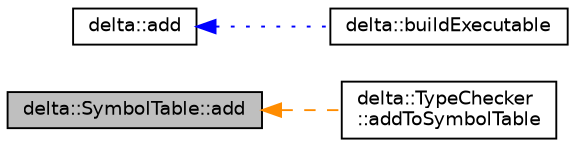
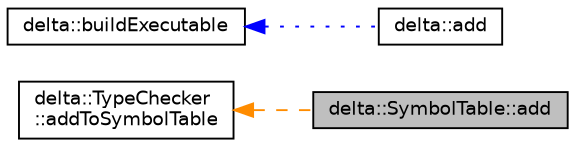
  digraph {
    rankdir=LR
    node [color=black fillcolor=white fontname=Helvetica fontsize=10 shape=record style=filled]
    edge [dir=back fontname=Helvetica fontsize=10 labelfontname=Helvetica labelfontsize=10]
    n1 [fillcolor=grey75 fontcolor=black height=0.2 label="delta::SymbolTable::add" width=0.4]
    n2 [height=0.2 label="delta::TypeChecker\l::addToSymbolTable" width=0.4]
    n3 [height=0.2 label="delta::buildExecutable" width=0.4]
    n4 [height=0.2 label="delta::add" width=0.4]
-   n1 -> n2 [color=darkorange style=dashed]
-   n4 -> n3 [color=blue style=dotted]
+   n2 -> n1 [color=darkorange style=dashed]
+   n3 -> n4 [color=blue style=dotted]
  }
